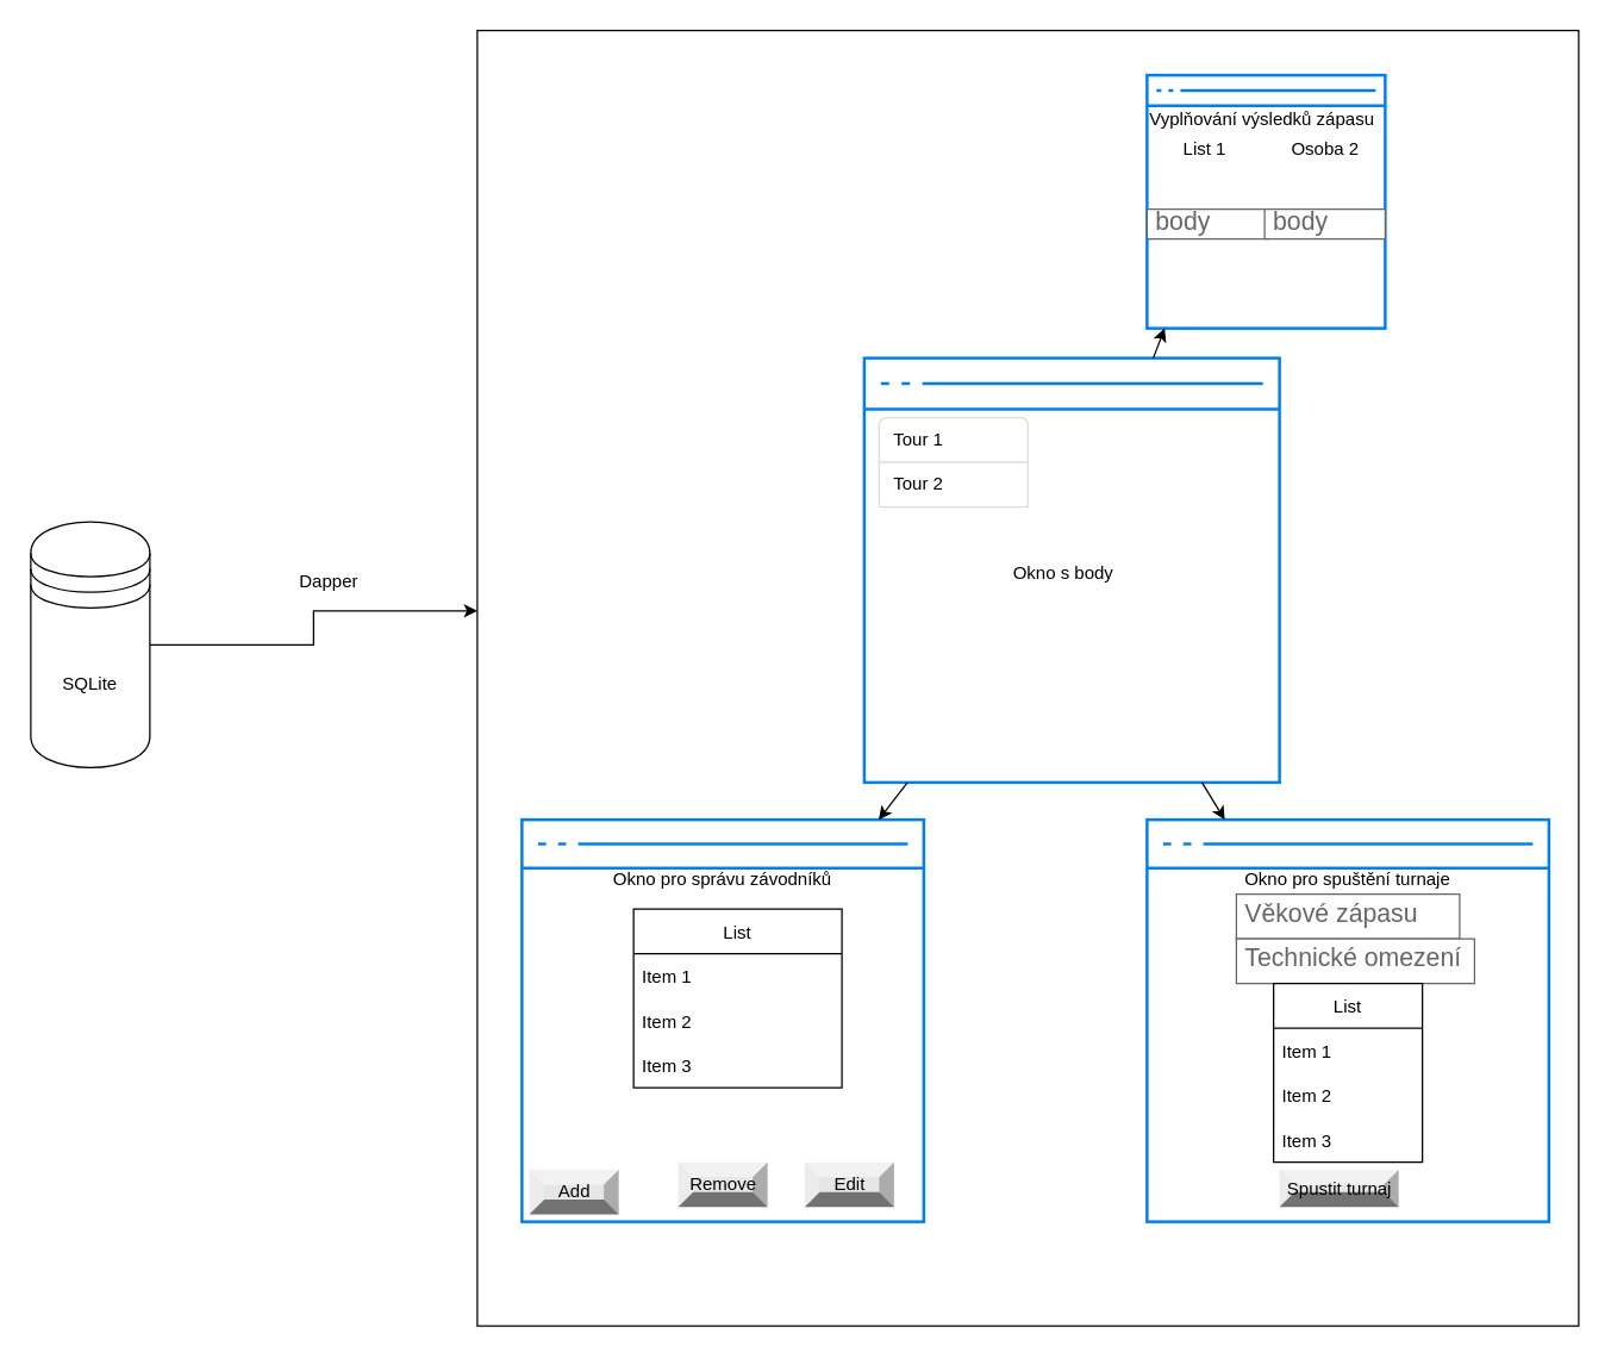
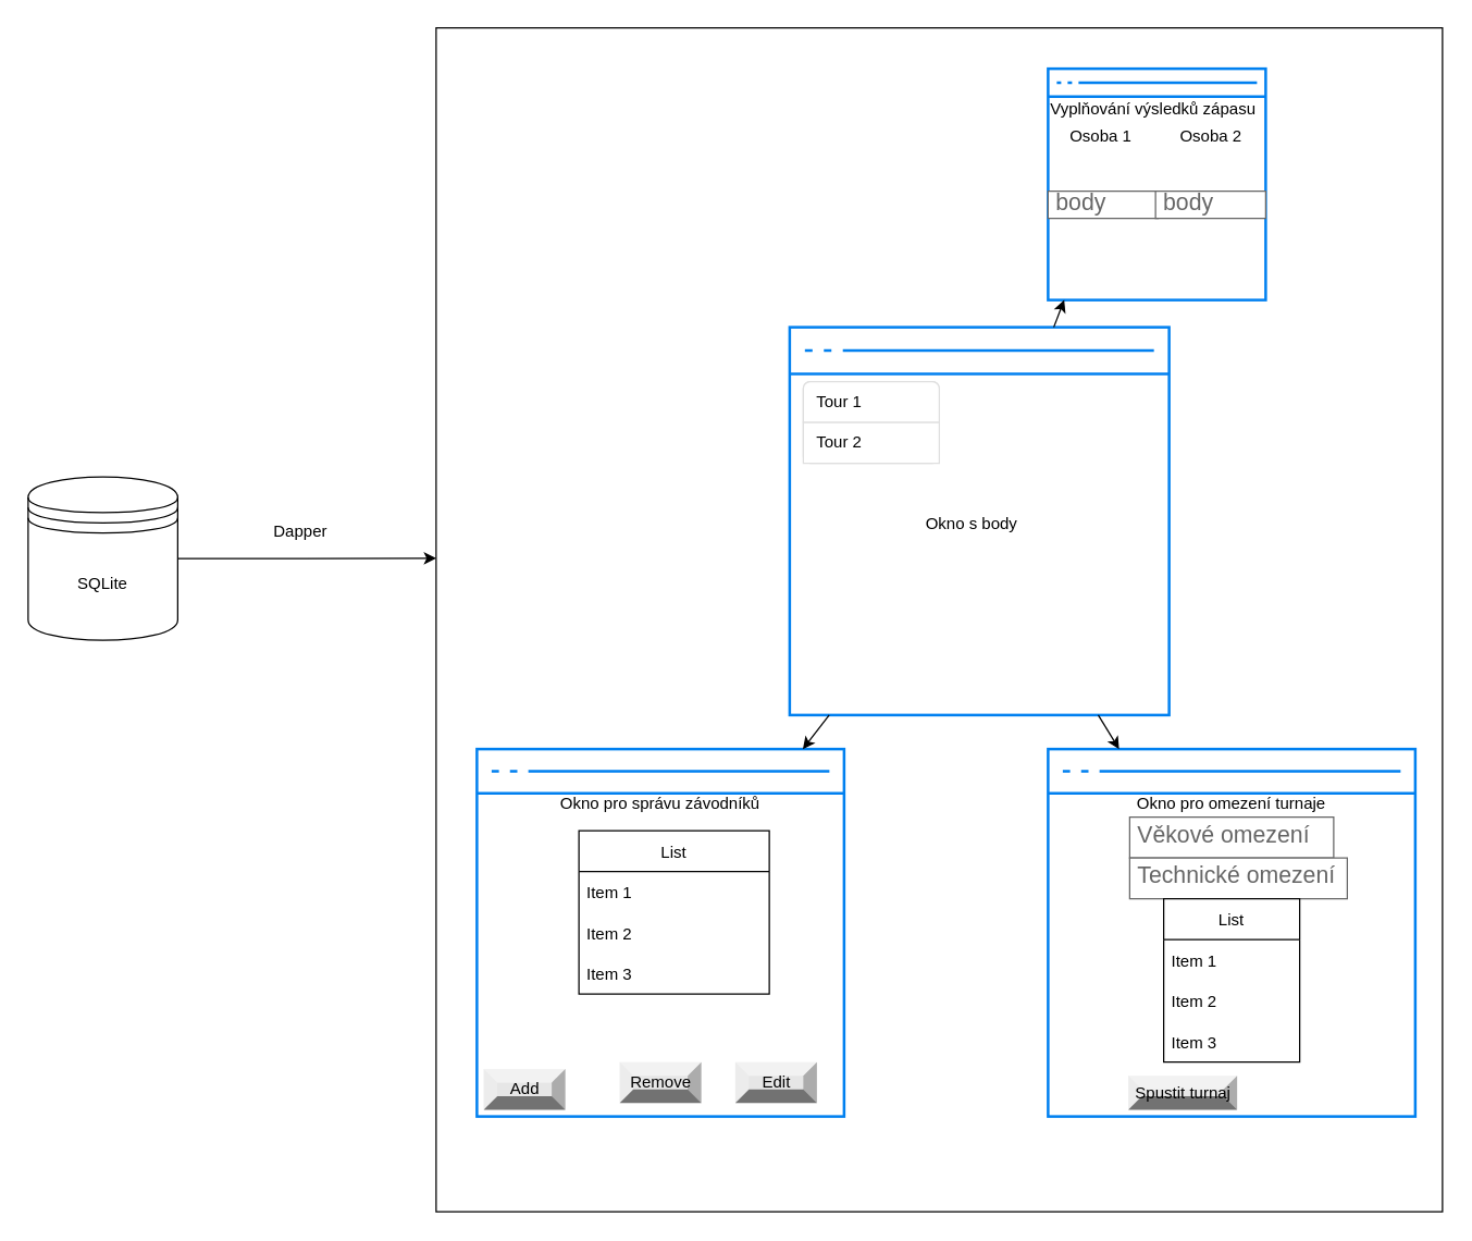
  <mxCell id="0" />
  <mxCell id="1" parent="0" />
  <mxCell id="2" value="" style="rounded=0;whiteSpace=wrap;html=1;" parent="1" vertex="1"><mxGeometry x="320" y="20" width="740" height="870" as="geometry" /></mxCell>
  <mxCell id="3" value="" style="html=1;verticalLabelPosition=bottom;align=center;labelBackgroundColor=#ffffff;verticalAlign=top;strokeWidth=2;strokeColor=#0080F0;shadow=0;dashed=0;shape=mxgraph.ios7.icons.window;" parent="1" vertex="1"><mxGeometry x="580" y="240" width="279" height="285" as="geometry" /></mxCell>
  <mxCell id="4" style="edgeStyle=orthogonalEdgeStyle;rounded=0;orthogonalLoop=1;jettySize=auto;html=1;entryX=0;entryY=0.448;entryDx=0;entryDy=0;entryPerimeter=0;" edge="1" parent="1" source="5" target="2"><mxGeometry relative="1" as="geometry" /></mxCell>
- <mxCell id="5" value="SQLite" style="shape=datastore;whiteSpace=wrap;html=1;" parent="1" vertex="1"><mxGeometry x="20" y="350" width="80" height="165" as="geometry" /></mxCell>
+ <mxCell id="5" value="SQLite" style="shape=datastore;whiteSpace=wrap;html=1;" parent="1" vertex="1"><mxGeometry x="20" y="350" width="110" height="120" as="geometry" /></mxCell>
  <mxCell id="6" value="Dapper" style="text;html=1;align=center;verticalAlign=middle;resizable=0;points=[];autosize=1;strokeColor=none;fillColor=none;" parent="1" vertex="1"><mxGeometry x="190" y="380" width="60" height="20" as="geometry" /></mxCell>
  <mxCell id="7" value="Okno s body" style="text;html=1;strokeColor=none;fillColor=none;align=center;verticalAlign=middle;whiteSpace=wrap;rounded=0;" parent="1" vertex="1"><mxGeometry x="634" y="360" width="160" height="50" as="geometry" /></mxCell>
  <mxCell id="8" value="" style="html=1;verticalLabelPosition=bottom;align=center;labelBackgroundColor=#ffffff;verticalAlign=top;strokeWidth=2;strokeColor=#0080F0;shadow=0;dashed=0;shape=mxgraph.ios7.icons.window;" parent="1" vertex="1"><mxGeometry x="350" y="550" width="270" height="270" as="geometry" /></mxCell>
  <mxCell id="9" value="" style="endArrow=classic;html=1;rounded=0;" parent="1" source="3" target="8" edge="1"><mxGeometry width="50" height="50" relative="1" as="geometry"><mxPoint x="690" y="620" as="sourcePoint" /><mxPoint x="740" y="570" as="targetPoint" /></mxGeometry></mxCell>
  <mxCell id="10" value="Okno pro správu závodníků" style="text;html=1;strokeColor=none;fillColor=none;align=center;verticalAlign=middle;whiteSpace=wrap;rounded=0;" parent="1" vertex="1"><mxGeometry x="360" y="570" width="250" height="40" as="geometry" /></mxCell>
  <mxCell id="11" value="Add" style="labelPosition=center;verticalLabelPosition=middle;align=center;html=1;shape=mxgraph.basic.shaded_button;dx=10;fillColor=#E6E6E6;strokeColor=none;" parent="1" vertex="1"><mxGeometry x="355" y="785" width="60" height="30" as="geometry" /></mxCell>
  <mxCell id="12" value="Remove" style="labelPosition=center;verticalLabelPosition=middle;align=center;html=1;shape=mxgraph.basic.shaded_button;dx=10;fillColor=#E6E6E6;strokeColor=none;" parent="1" vertex="1"><mxGeometry x="455" y="780" width="60" height="30" as="geometry" /></mxCell>
  <mxCell id="13" value="Edit" style="labelPosition=center;verticalLabelPosition=middle;align=center;html=1;shape=mxgraph.basic.shaded_button;dx=10;fillColor=#E6E6E6;strokeColor=none;" parent="1" vertex="1"><mxGeometry x="540" y="780" width="60" height="30" as="geometry" /></mxCell>
  <mxCell id="14" value="" style="html=1;verticalLabelPosition=bottom;align=center;labelBackgroundColor=#ffffff;verticalAlign=top;strokeWidth=2;strokeColor=#0080F0;shadow=0;dashed=0;shape=mxgraph.ios7.icons.window;" parent="1" vertex="1"><mxGeometry x="770" y="550" width="270" height="270" as="geometry" /></mxCell>
  <mxCell id="15" value="" style="endArrow=classic;html=1;rounded=0;" parent="1" source="3" target="14" edge="1"><mxGeometry width="50" height="50" relative="1" as="geometry"><mxPoint x="620.067" y="535" as="sourcePoint" /><mxPoint x="600.525" y="560" as="targetPoint" /></mxGeometry></mxCell>
- <mxCell id="16" value="Okno pro spuštění turnaje" style="text;html=1;strokeColor=none;fillColor=none;align=center;verticalAlign=middle;whiteSpace=wrap;rounded=0;" parent="1" vertex="1"><mxGeometry x="780" y="570" width="250" height="40" as="geometry" /></mxCell>
- <mxCell id="17" value="Věkové zápasu" style="strokeWidth=1;shadow=0;dashed=0;align=center;html=1;shape=mxgraph.mockup.text.textBox;fontColor=#666666;align=left;fontSize=17;spacingLeft=4;spacingTop=-3;strokeColor=#666666;mainText=" parent="1" vertex="1"><mxGeometry x="830" y="600" width="150" height="30" as="geometry" /></mxCell>
+ <mxCell id="16" value="Okno pro omezení turnaje" style="text;html=1;strokeColor=none;fillColor=none;align=center;verticalAlign=middle;whiteSpace=wrap;rounded=0;" parent="1" vertex="1"><mxGeometry x="780" y="570" width="250" height="40" as="geometry" /></mxCell>
+ <mxCell id="17" value="Věkové omezení" style="strokeWidth=1;shadow=0;dashed=0;align=center;html=1;shape=mxgraph.mockup.text.textBox;fontColor=#666666;align=left;fontSize=17;spacingLeft=4;spacingTop=-3;strokeColor=#666666;mainText=" parent="1" vertex="1"><mxGeometry x="830" y="600" width="150" height="30" as="geometry" /></mxCell>
  <mxCell id="18" value="Technické omezení" style="strokeWidth=1;shadow=0;dashed=0;align=center;html=1;shape=mxgraph.mockup.text.textBox;fontColor=#666666;align=left;fontSize=17;spacingLeft=4;spacingTop=-3;strokeColor=#666666;mainText=" parent="1" vertex="1"><mxGeometry x="830" y="630" width="160" height="30" as="geometry" /></mxCell>
  <mxCell id="19" value="List" style="swimlane;fontStyle=0;childLayout=stackLayout;horizontal=1;startSize=30;horizontalStack=0;resizeParent=1;resizeParentMax=0;resizeLast=0;collapsible=1;marginBottom=0;" parent="1" vertex="1"><mxGeometry x="425" y="610" width="140" height="120" as="geometry" /></mxCell>
  <mxCell id="20" value="Item 1" style="text;strokeColor=none;fillColor=none;align=left;verticalAlign=middle;spacingLeft=4;spacingRight=4;overflow=hidden;points=[[0,0.5],[1,0.5]];portConstraint=eastwest;rotatable=0;" parent="19" vertex="1"><mxGeometry y="30" width="140" height="30" as="geometry" /></mxCell>
  <mxCell id="21" value="Item 2" style="text;strokeColor=none;fillColor=none;align=left;verticalAlign=middle;spacingLeft=4;spacingRight=4;overflow=hidden;points=[[0,0.5],[1,0.5]];portConstraint=eastwest;rotatable=0;" parent="19" vertex="1"><mxGeometry y="60" width="140" height="30" as="geometry" /></mxCell>
  <mxCell id="22" value="Item 3" style="text;strokeColor=none;fillColor=none;align=left;verticalAlign=middle;spacingLeft=4;spacingRight=4;overflow=hidden;points=[[0,0.5],[1,0.5]];portConstraint=eastwest;rotatable=0;" parent="19" vertex="1"><mxGeometry y="90" width="140" height="30" as="geometry" /></mxCell>
  <mxCell id="23" value="List" style="swimlane;fontStyle=0;childLayout=stackLayout;horizontal=1;startSize=30;horizontalStack=0;resizeParent=1;resizeParentMax=0;resizeLast=0;collapsible=1;marginBottom=0;" parent="1" vertex="1"><mxGeometry x="855" y="660" width="100" height="120" as="geometry" /></mxCell>
  <mxCell id="24" value="Item 1" style="text;strokeColor=none;fillColor=none;align=left;verticalAlign=middle;spacingLeft=4;spacingRight=4;overflow=hidden;points=[[0,0.5],[1,0.5]];portConstraint=eastwest;rotatable=0;" parent="23" vertex="1"><mxGeometry y="30" width="100" height="30" as="geometry" /></mxCell>
  <mxCell id="25" value="Item 2" style="text;strokeColor=none;fillColor=none;align=left;verticalAlign=middle;spacingLeft=4;spacingRight=4;overflow=hidden;points=[[0,0.5],[1,0.5]];portConstraint=eastwest;rotatable=0;" parent="23" vertex="1"><mxGeometry y="60" width="100" height="30" as="geometry" /></mxCell>
  <mxCell id="26" value="Item 3" style="text;strokeColor=none;fillColor=none;align=left;verticalAlign=middle;spacingLeft=4;spacingRight=4;overflow=hidden;points=[[0,0.5],[1,0.5]];portConstraint=eastwest;rotatable=0;" parent="23" vertex="1"><mxGeometry y="90" width="100" height="30" as="geometry" /></mxCell>
- <mxCell id="27" value="Spustit turnaj" style="labelPosition=center;verticalLabelPosition=middle;align=center;html=1;shape=mxgraph.basic.shaded_button;dx=10;fillColor=#E6E6E6;strokeColor=none;" parent="1" vertex="1"><mxGeometry x="859" y="785" width="80" height="25" as="geometry" /></mxCell>
+ <mxCell id="27" value="Spustit turnaj" style="labelPosition=center;verticalLabelPosition=middle;align=center;html=1;shape=mxgraph.basic.shaded_button;dx=10;fillColor=#E6E6E6;strokeColor=none;" parent="1" vertex="1"><mxGeometry x="829" y="790" width="80" height="25" as="geometry" /></mxCell>
  <mxCell id="28" value="" style="html=1;verticalLabelPosition=bottom;align=center;labelBackgroundColor=#ffffff;verticalAlign=top;strokeWidth=2;strokeColor=#0080F0;shadow=0;dashed=0;shape=mxgraph.ios7.icons.window;" vertex="1" parent="1"><mxGeometry x="770" y="50" width="160" height="170" as="geometry" /></mxCell>
  <mxCell id="29" value="" style="endArrow=classic;html=1;rounded=0;entryX=0.074;entryY=1;entryDx=0;entryDy=0;entryPerimeter=0;" edge="1" parent="1" source="3" target="28"><mxGeometry width="50" height="50" relative="1" as="geometry"><mxPoint x="640" y="370" as="sourcePoint" /><mxPoint x="690" y="320" as="targetPoint" /></mxGeometry></mxCell>
  <mxCell id="30" value="" style="html=1;shadow=0;dashed=0;shape=mxgraph.bootstrap.rrect;rSize=5;strokeColor=#DFDFDF;html=1;whiteSpace=wrap;fillColor=#FFFFFF;fontColor=#000000;" vertex="1" parent="1"><mxGeometry x="590" y="280" width="100" height="60" as="geometry" /></mxCell>
  <mxCell id="31" value="Tour 1" style="strokeColor=inherit;fillColor=inherit;gradientColor=inherit;fontColor=inherit;html=1;shadow=0;dashed=0;shape=mxgraph.bootstrap.topButton;rSize=5;perimeter=none;whiteSpace=wrap;resizeWidth=1;align=left;spacing=10;" vertex="1" parent="30"><mxGeometry width="100" height="30" relative="1" as="geometry" /></mxCell>
  <mxCell id="32" value="Tour 2" style="strokeColor=inherit;fillColor=inherit;gradientColor=inherit;fontColor=inherit;html=1;shadow=0;dashed=0;perimeter=none;whiteSpace=wrap;resizeWidth=1;align=left;spacing=10;" vertex="1" parent="30"><mxGeometry width="100" height="30" relative="1" as="geometry"><mxPoint y="30" as="offset" /></mxGeometry></mxCell>
  <mxCell id="33" value="Vyplňování výsledků zápasu" style="text;html=1;strokeColor=none;fillColor=none;align=center;verticalAlign=middle;whiteSpace=wrap;rounded=0;" vertex="1" parent="1"><mxGeometry x="765" y="70" width="165" height="20" as="geometry" /></mxCell>
- <mxCell id="34" value="List 1" style="text;html=1;strokeColor=none;fillColor=none;align=center;verticalAlign=middle;whiteSpace=wrap;rounded=0;" vertex="1" parent="1"><mxGeometry x="759" y="90" width="100" height="20" as="geometry" /></mxCell>
+ <mxCell id="34" value="Osoba 1" style="text;html=1;strokeColor=none;fillColor=none;align=center;verticalAlign=middle;whiteSpace=wrap;rounded=0;" vertex="1" parent="1"><mxGeometry x="759" y="90" width="100" height="20" as="geometry" /></mxCell>
  <mxCell id="35" value="Osoba 2" style="text;html=1;strokeColor=none;fillColor=none;align=center;verticalAlign=middle;whiteSpace=wrap;rounded=0;" vertex="1" parent="1"><mxGeometry x="839.5" y="90" width="100" height="20" as="geometry" /></mxCell>
  <mxCell id="36" value="body" style="strokeWidth=1;shadow=0;dashed=0;align=center;html=1;shape=mxgraph.mockup.text.textBox;fontColor=#666666;align=left;fontSize=17;spacingLeft=4;spacingTop=-3;strokeColor=#666666;mainText=" vertex="1" parent="1"><mxGeometry x="770" y="140" width="81" height="20" as="geometry" /></mxCell>
  <mxCell id="37" value="body" style="strokeWidth=1;shadow=0;dashed=0;align=center;html=1;shape=mxgraph.mockup.text.textBox;fontColor=#666666;align=left;fontSize=17;spacingLeft=4;spacingTop=-3;strokeColor=#666666;mainText=" vertex="1" parent="1"><mxGeometry x="849" y="140" width="81" height="20" as="geometry" /></mxCell>
